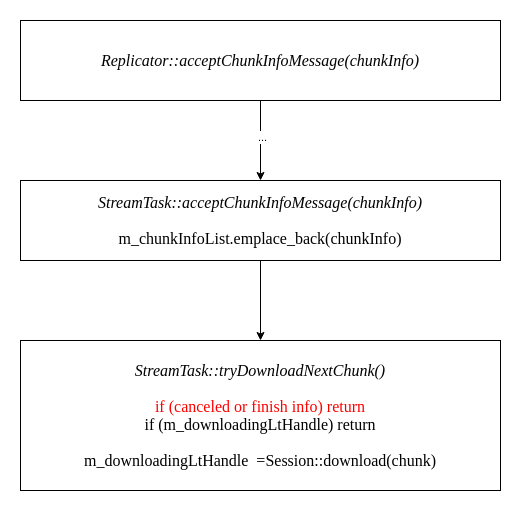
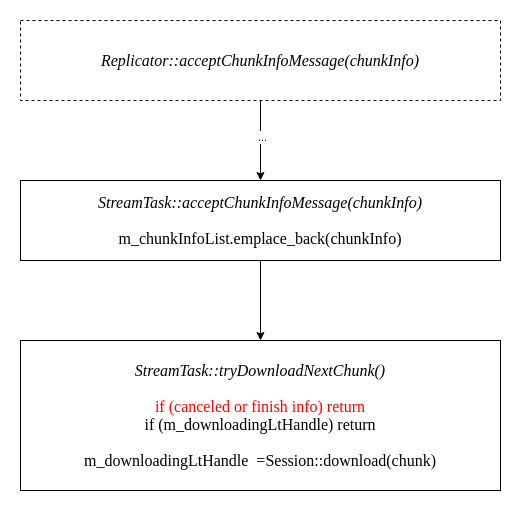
  <mxCell id="0" />
  <mxCell id="1" parent="0" />
- <mxCell id="2" value="&lt;p class=&quot;p1&quot; style=&quot;margin: 0px ; font-stretch: normal ; font-size: 16px ; line-height: normal ; font-family: &amp;#34;monaco&amp;#34;&quot;&gt;&lt;i&gt;&lt;span style=&quot;background-color: rgb(255 , 255 , 255)&quot;&gt;Replicator::&lt;/span&gt;&lt;span style=&quot;font-family: &amp;#34;monaco&amp;#34; ; background-color: rgb(255 , 255 , 255)&quot;&gt;acceptChunkInfoMessage&lt;/span&gt;(&lt;span style=&quot;font-family: &amp;#34;monaco&amp;#34; ; background-color: rgb(255 , 255 , 255)&quot;&gt;chunkInfo&lt;/span&gt;)&lt;/i&gt;&lt;/p&gt;" style="rounded=0;whiteSpace=wrap;html=1;" parent="1" vertex="1"><mxGeometry x="20" y="20" width="480" height="80" as="geometry" /></mxCell>
+ <mxCell id="2" value="&lt;p class=&quot;p1&quot; style=&quot;margin: 0px ; font-stretch: normal ; font-size: 16px ; line-height: normal ; font-family: &amp;#34;monaco&amp;#34;&quot;&gt;&lt;i&gt;&lt;span style=&quot;background-color: rgb(255 , 255 , 255)&quot;&gt;Replicator::&lt;/span&gt;&lt;span style=&quot;font-family: &amp;#34;monaco&amp;#34; ; background-color: rgb(255 , 255 , 255)&quot;&gt;acceptChunkInfoMessage&lt;/span&gt;(&lt;span style=&quot;font-family: &amp;#34;monaco&amp;#34; ; background-color: rgb(255 , 255 , 255)&quot;&gt;chunkInfo&lt;/span&gt;)&lt;/i&gt;&lt;/p&gt;" style="rounded=0;whiteSpace=wrap;html=1;dashed=1;" parent="1" vertex="1"><mxGeometry x="20" y="20" width="480" height="80" as="geometry" /></mxCell>
  <mxCell id="3" value="&lt;p class=&quot;p1&quot; style=&quot;margin: 0px ; font-stretch: normal ; font-size: 16px ; line-height: normal ; font-family: &amp;#34;monaco&amp;#34;&quot;&gt;&lt;span style=&quot;background-color: rgb(255 , 255 , 255)&quot;&gt;&lt;i&gt;StreamTask::&lt;/i&gt;&lt;/span&gt;&lt;i&gt;&lt;span style=&quot;background-color: rgb(255 , 255 , 255)&quot;&gt;acceptChunkInfoMessage&lt;/span&gt;(&lt;span style=&quot;background-color: rgb(255 , 255 , 255)&quot;&gt;chunkInfo&lt;/span&gt;)&lt;/i&gt;&lt;/p&gt;&lt;p class=&quot;p1&quot; style=&quot;margin: 0px ; font-stretch: normal ; font-size: 16px ; line-height: normal ; font-family: &amp;#34;monaco&amp;#34;&quot;&gt;&lt;span style=&quot;background-color: rgb(255 , 255 , 255)&quot;&gt;&lt;span style=&quot;font-family: &amp;#34;monaco&amp;#34;&quot;&gt;&lt;br&gt;&lt;/span&gt;&lt;/span&gt;&lt;/p&gt;&lt;p class=&quot;p1&quot; style=&quot;margin: 0px ; font-stretch: normal ; font-size: 16px ; line-height: normal ; font-family: &amp;#34;monaco&amp;#34;&quot;&gt;&lt;span style=&quot;background-color: rgb(255 , 255 , 255)&quot;&gt;&lt;span class=&quot;s1&quot;&gt;m_chunkInfoList&lt;/span&gt;.&lt;span class=&quot;s2&quot;&gt;emplace_back&lt;/span&gt;(chunkInfo)&lt;/span&gt;&lt;/p&gt;" style="rounded=0;whiteSpace=wrap;html=1;" parent="1" vertex="1"><mxGeometry x="20" y="180" width="480" height="80" as="geometry" /></mxCell>
  <mxCell id="4" value="" style="endArrow=classic;html=1;rounded=0;fontColor=#000000;exitX=0.5;exitY=1;exitDx=0;exitDy=0;entryX=0.5;entryY=0;entryDx=0;entryDy=0;" parent="1" source="2" target="3" edge="1"><mxGeometry width="50" height="50" relative="1" as="geometry"><mxPoint x="200" y="450" as="sourcePoint" /><mxPoint x="250" y="400" as="targetPoint" /></mxGeometry></mxCell>
  <mxCell id="5" value="..." style="edgeLabel;html=1;align=center;verticalAlign=middle;resizable=0;points=[];fontColor=#000000;" parent="4" vertex="1" connectable="0"><mxGeometry x="-0.092" y="1" relative="1" as="geometry"><mxPoint as="offset" /></mxGeometry></mxCell>
  <mxCell id="6" value="&lt;p class=&quot;p1&quot; style=&quot;margin: 0px ; font-stretch: normal ; font-size: 16px ; line-height: normal ; font-family: &amp;#34;monaco&amp;#34;&quot;&gt;&lt;i style=&quot;background-color: rgb(255 , 255 , 255)&quot;&gt;StreamTask::&lt;span style=&quot;font-family: &amp;#34;monaco&amp;#34;&quot;&gt;tryDownloadNextChunk&lt;/span&gt;()&lt;/i&gt;&lt;/p&gt;&lt;p class=&quot;p1&quot; style=&quot;margin: 0px ; font-stretch: normal ; font-size: 16px ; line-height: normal ; font-family: &amp;#34;monaco&amp;#34;&quot;&gt;&lt;span style=&quot;font-family: &amp;#34;monaco&amp;#34; ; background-color: rgb(255 , 255 , 255)&quot;&gt;&lt;br&gt;&lt;font color=&quot;#ff0000&quot;&gt;if (canceled or finish info) return&lt;/font&gt;&lt;/span&gt;&lt;/p&gt;&lt;p class=&quot;p1&quot; style=&quot;margin: 0px ; font-stretch: normal ; font-size: 16px ; line-height: normal ; font-family: &amp;#34;monaco&amp;#34;&quot;&gt;&lt;span style=&quot;background-color: rgb(255 , 255 , 255)&quot;&gt;&lt;span class=&quot;s1&quot;&gt;if&lt;/span&gt;&lt;span class=&quot;s2&quot;&gt; (&lt;/span&gt;m_downloadingLtHandle&lt;/span&gt;&lt;span class=&quot;s2&quot;&gt;&lt;span style=&quot;background-color: rgb(255 , 255 , 255)&quot;&gt;) return&lt;br&gt;&lt;br&gt;&lt;/span&gt;&lt;span style=&quot;background-color: rgb(255 , 255 , 255)&quot;&gt;m_downloadingLtHandle&amp;nbsp; =&lt;/span&gt;&lt;span style=&quot;background-color: rgb(255 , 255 , 255)&quot;&gt;Session::download(chunk)&lt;/span&gt;&lt;br&gt;&lt;/span&gt;&lt;/p&gt;" style="rounded=0;whiteSpace=wrap;html=1;" parent="1" vertex="1"><mxGeometry x="20" y="340" width="480" height="150" as="geometry" /></mxCell>
  <mxCell id="7" value="" style="endArrow=classic;html=1;rounded=0;fontColor=#000000;exitX=0.5;exitY=1;exitDx=0;exitDy=0;" parent="1" source="3" target="6" edge="1"><mxGeometry width="50" height="50" relative="1" as="geometry"><mxPoint x="270" y="110" as="sourcePoint" /><mxPoint x="270" y="190" as="targetPoint" /></mxGeometry></mxCell>
